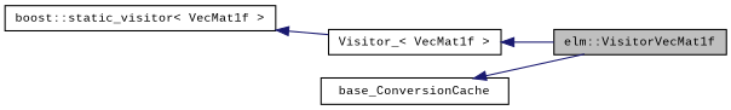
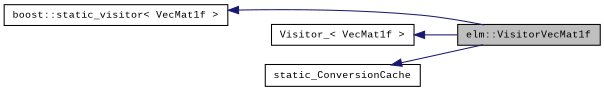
  digraph {
    fontname="Liberation Mono"
    rankdir=LR
    node [color=black fillcolor=white fontname="Liberation Mono" fontsize=10 shape=record style=filled]
    edge [color=midnightblue dir=back fontname="Liberation Mono" fontsize=10 labelfontname=Helvetica labelfontsize=10 style=solid]
    n1 [fillcolor=grey75 fontcolor=black height=0.2 label="elm::VisitorVecMat1f" width=0.4]
    n2 [height=0.2 label="Visitor_\< VecMat1f \>" width=0.4]
    n3 [height=0.2 label="boost::static_visitor\< VecMat1f \>" width=0.4]
-   n4 [height=0.2 label=base_ConversionCache width=0.4]
+   n4 [height=0.2 label=static_ConversionCache width=0.4]
    n2 -> n1
-   n3 -> n2
+   n3 -> n1
    n4 -> n1
  }
